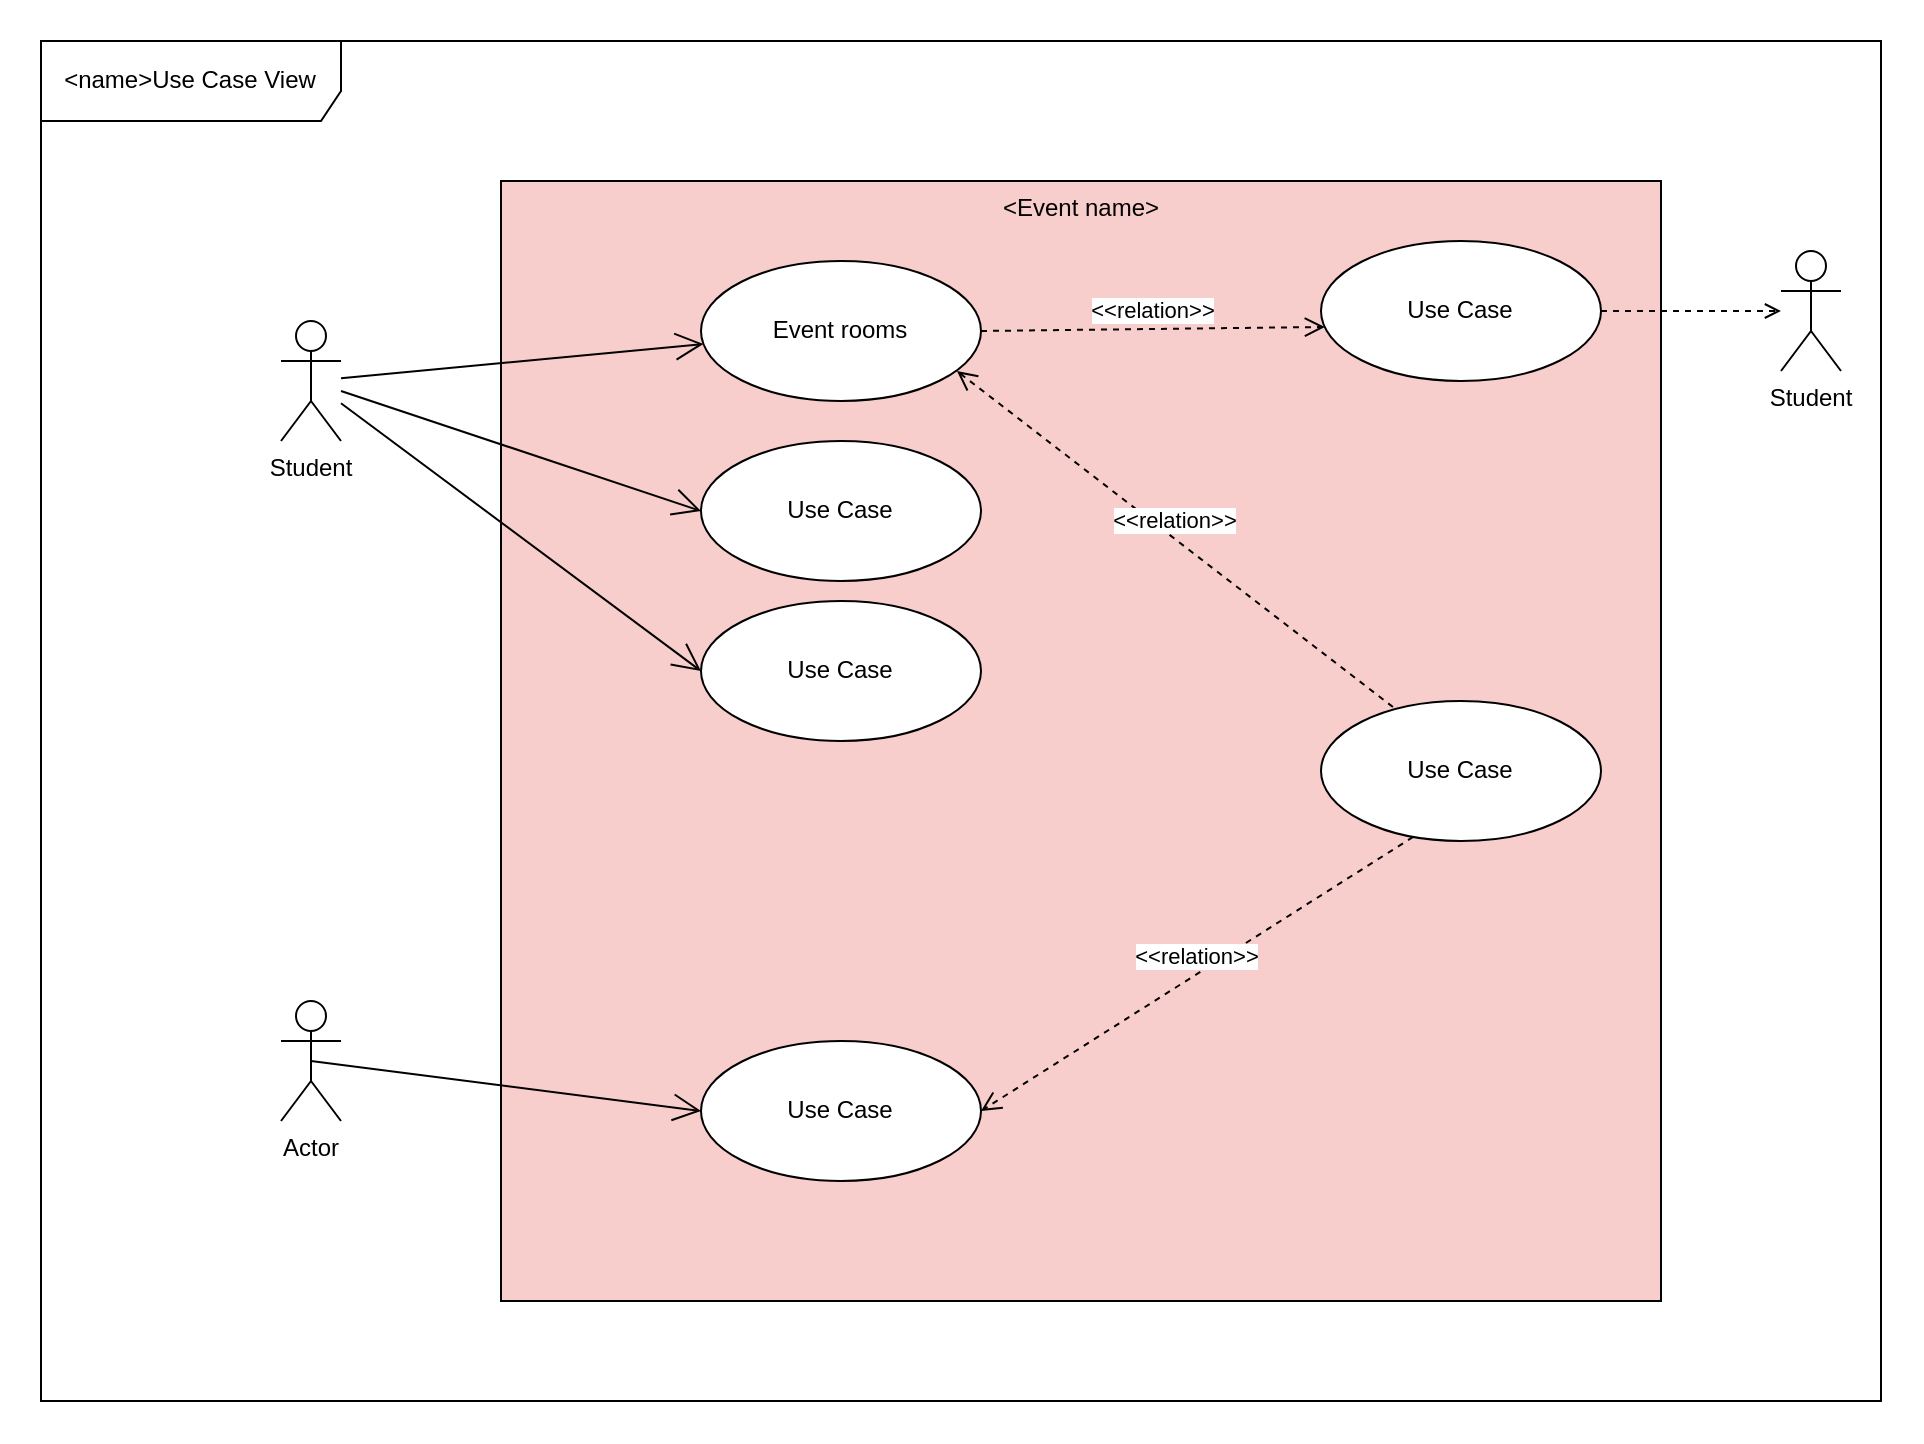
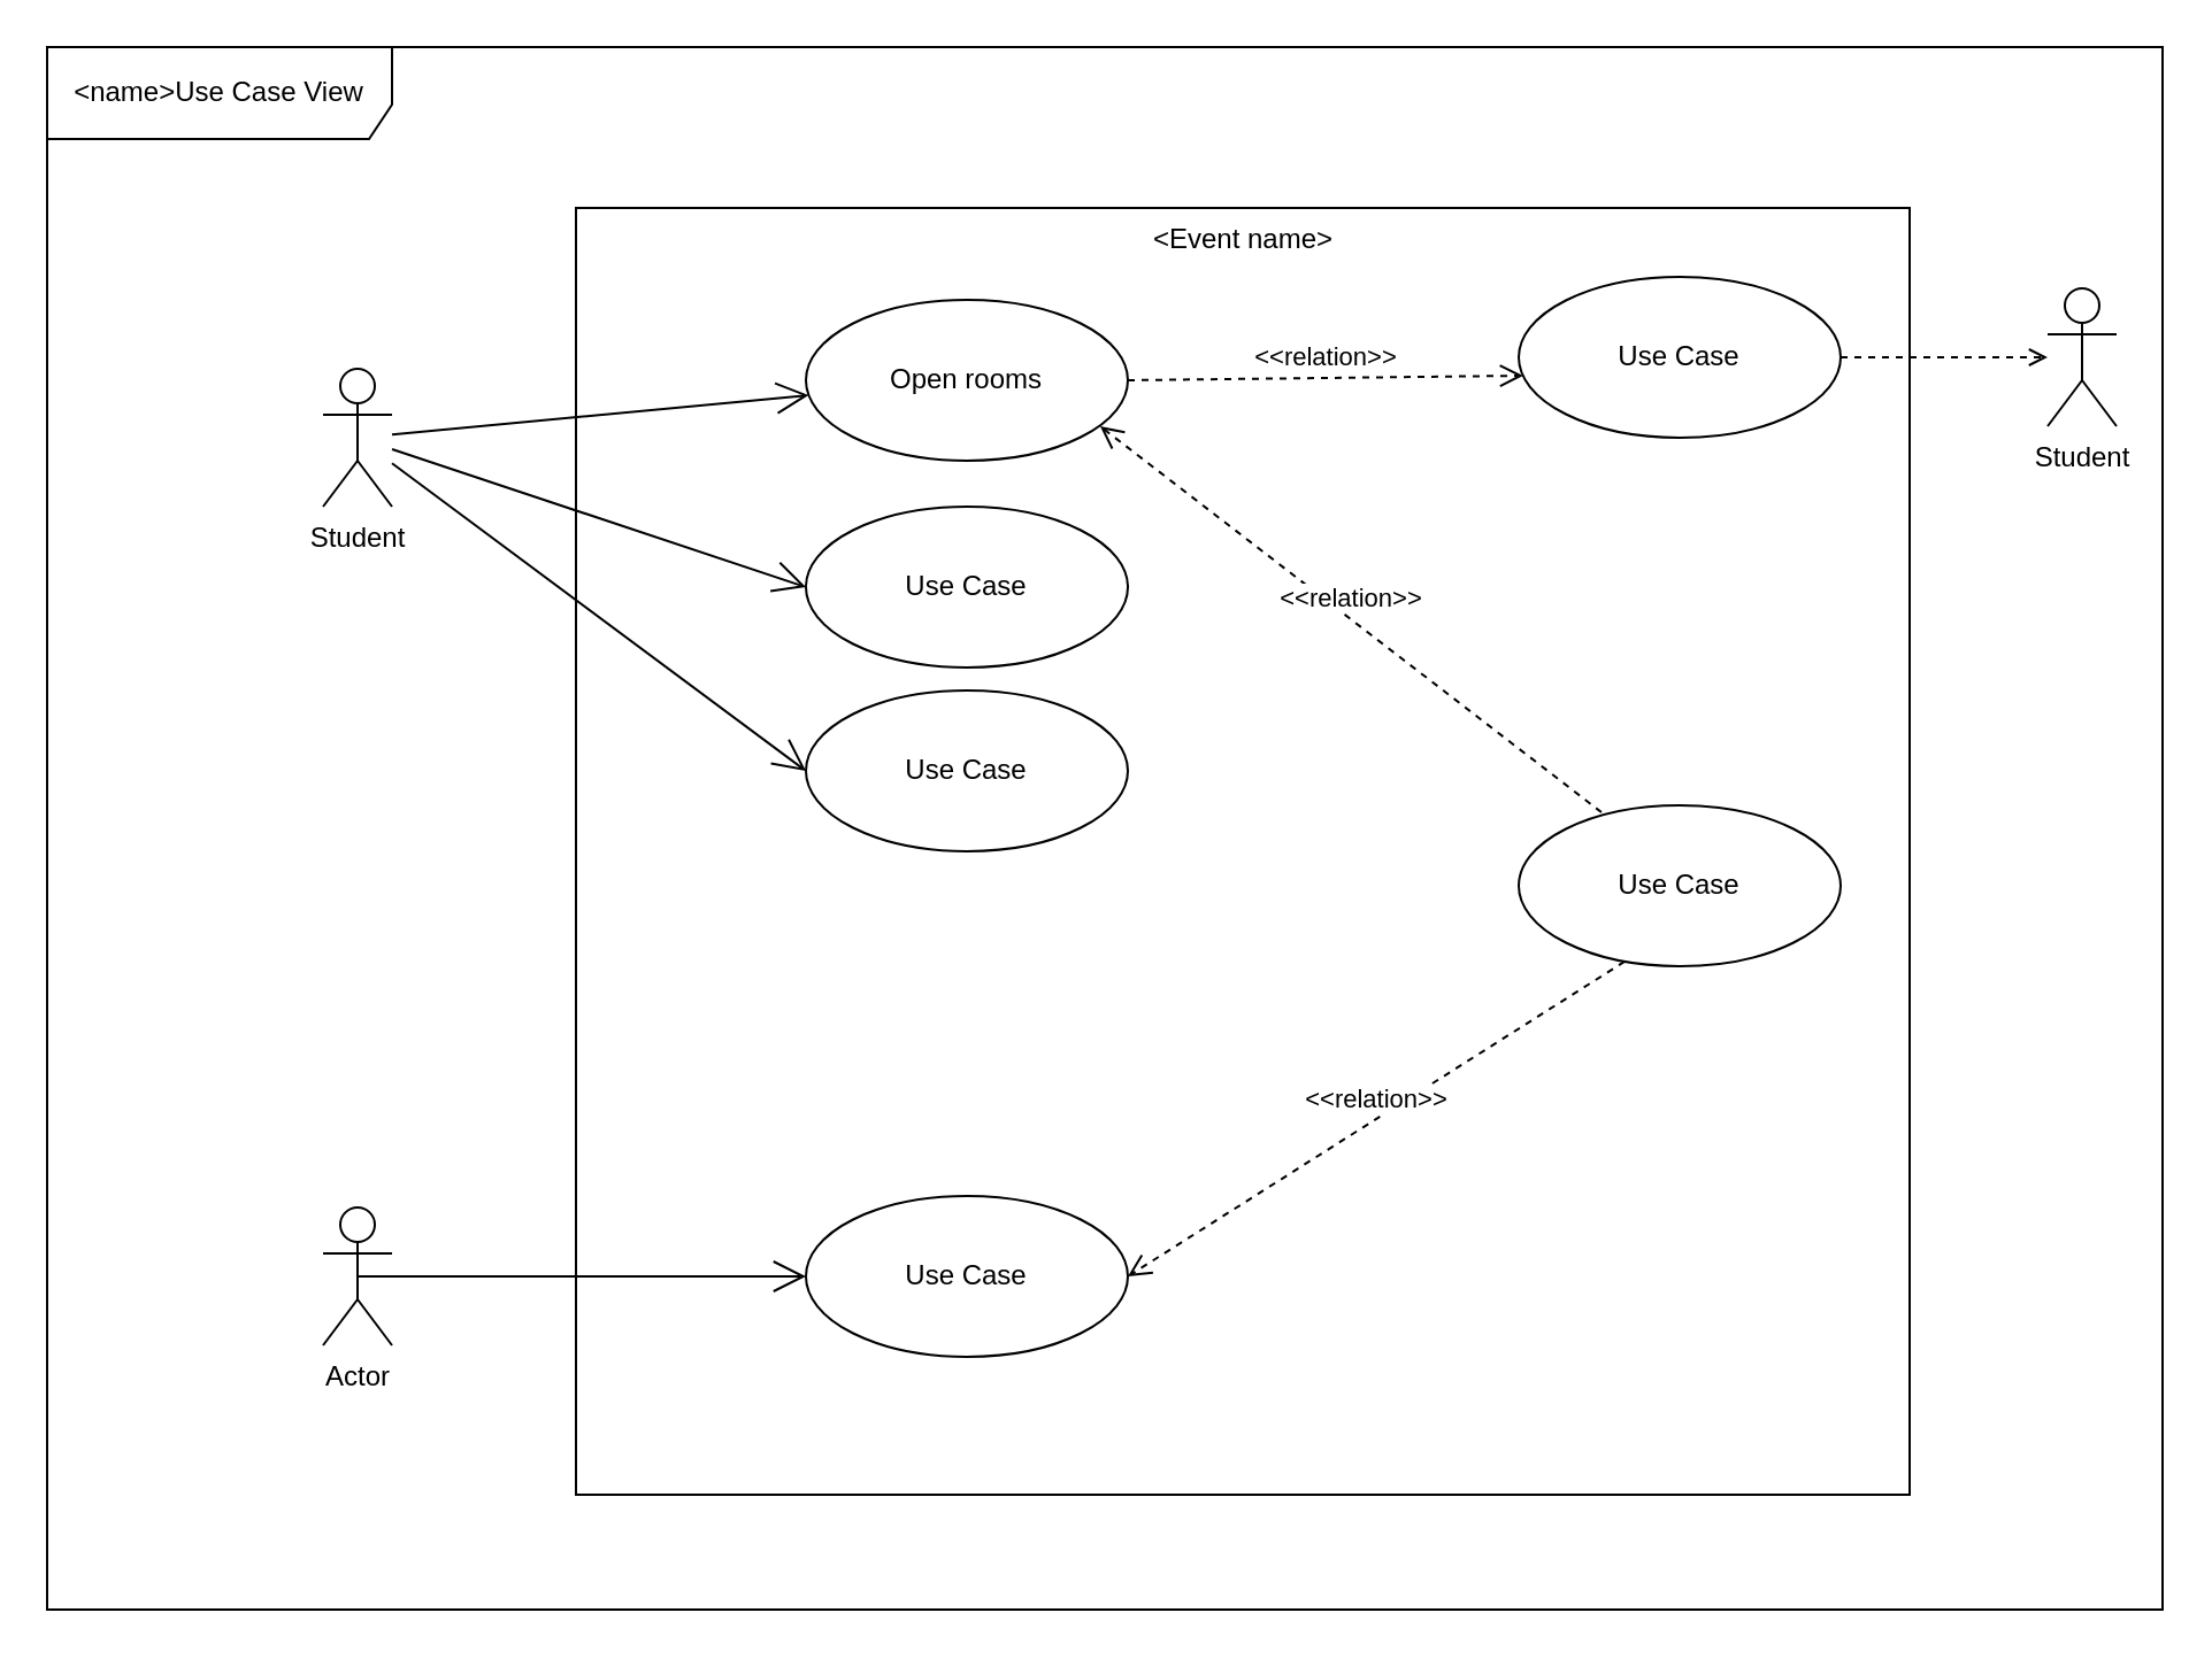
  <mxCell id="0" />
  <mxCell id="1" parent="0" />
  <mxCell id="2" value="&amp;lt;name&amp;gt;Use Case View" style="shape=umlFrame;whiteSpace=wrap;html=1;width=150;height=40;" vertex="1" parent="1"><mxGeometry x="20" y="20" width="920" height="680" as="geometry" /></mxCell>
- <mxCell id="3" value="&amp;lt;Event name&amp;gt;" style="html=1;verticalAlign=top;fillColor=#f8cecc;" vertex="1" parent="1"><mxGeometry x="250" y="90" width="580" height="560" as="geometry" /></mxCell>
- <mxCell id="4" value="Actor" style="shape=umlActor;verticalLabelPosition=bottom;verticalAlign=top;html=1;outlineConnect=0;" vertex="1" parent="1"><mxGeometry x="140" y="500" width="30" height="60" as="geometry" /></mxCell>
+ <mxCell id="3" value="&amp;lt;Event name&amp;gt;" style="html=1;verticalAlign=top;" vertex="1" parent="1"><mxGeometry x="250" y="90" width="580" height="560" as="geometry" /></mxCell>
+ <mxCell id="4" value="Actor" style="shape=umlActor;verticalLabelPosition=bottom;verticalAlign=top;html=1;outlineConnect=0;" vertex="1" parent="1"><mxGeometry x="140" y="525" width="30" height="60" as="geometry" /></mxCell>
  <mxCell id="5" value="&lt;div&gt;Student&lt;/div&gt;" style="shape=umlActor;verticalLabelPosition=bottom;verticalAlign=top;html=1;outlineConnect=0;fillColor=rgb(255, 255, 255);strokeColor=rgb(0, 0, 0);fontColor=rgb(0, 0, 0);" vertex="1" parent="1"><mxGeometry x="140" y="160" width="30" height="60" as="geometry" /></mxCell>
  <mxCell id="6" value="Use Case" style="ellipse;whiteSpace=wrap;html=1;" vertex="1" parent="1"><mxGeometry x="350" y="300" width="140" height="70" as="geometry" /></mxCell>
- <mxCell id="7" value="Event rooms" style="ellipse;whiteSpace=wrap;html=1;" vertex="1" parent="1"><mxGeometry x="350" y="130" width="140" height="70" as="geometry" /></mxCell>
+ <mxCell id="7" value="Open rooms" style="ellipse;whiteSpace=wrap;html=1;" vertex="1" parent="1"><mxGeometry x="350" y="130" width="140" height="70" as="geometry" /></mxCell>
  <mxCell id="8" value="Use Case" style="ellipse;whiteSpace=wrap;html=1;" vertex="1" parent="1"><mxGeometry x="350" y="220" width="140" height="70" as="geometry" /></mxCell>
  <mxCell id="9" value="Use Case" style="ellipse;whiteSpace=wrap;html=1;" vertex="1" parent="1"><mxGeometry x="350" y="520" width="140" height="70" as="geometry" /></mxCell>
  <mxCell id="10" value="&lt;div&gt;Student&lt;/div&gt;" style="shape=umlActor;verticalLabelPosition=bottom;verticalAlign=top;html=1;outlineConnect=0;fillColor=rgb(255, 255, 255);strokeColor=rgb(0, 0, 0);fontColor=rgb(0, 0, 0);" vertex="1" parent="1"><mxGeometry x="890" y="125" width="30" height="60" as="geometry" /></mxCell>
  <mxCell id="11" value="Use Case" style="ellipse;whiteSpace=wrap;html=1;" vertex="1" parent="1"><mxGeometry x="660" y="350" width="140" height="70" as="geometry" /></mxCell>
  <mxCell id="12" value="" style="edgeStyle=orthogonalEdgeStyle;rounded=0;orthogonalLoop=1;jettySize=auto;html=1;dashed=1;startArrow=none;startFill=0;endArrow=open;endFill=0;" edge="1" parent="1" source="13" target="10"><mxGeometry relative="1" as="geometry" /></mxCell>
  <mxCell id="13" value="Use Case" style="ellipse;whiteSpace=wrap;html=1;" vertex="1" parent="1"><mxGeometry x="660" y="120" width="140" height="70" as="geometry" /></mxCell>
  <mxCell id="14" value="" style="endArrow=open;endFill=1;endSize=12;html=1;rounded=0;" edge="1" parent="1" source="5" target="7"><mxGeometry width="160" relative="1" as="geometry"><mxPoint x="350" y="400" as="sourcePoint" /><mxPoint x="510" y="400" as="targetPoint" /></mxGeometry></mxCell>
  <mxCell id="15" value="" style="endArrow=open;endFill=1;endSize=12;html=1;rounded=0;entryX=0;entryY=0.5;entryDx=0;entryDy=0;" edge="1" parent="1" source="5" target="8"><mxGeometry width="160" relative="1" as="geometry"><mxPoint x="180" y="198.585" as="sourcePoint" /><mxPoint x="361.214" y="181.489" as="targetPoint" /></mxGeometry></mxCell>
  <mxCell id="16" value="" style="endArrow=open;endFill=1;endSize=12;html=1;rounded=0;entryX=0;entryY=0.5;entryDx=0;entryDy=0;" edge="1" parent="1" source="5" target="6"><mxGeometry width="160" relative="1" as="geometry"><mxPoint x="190" y="208.585" as="sourcePoint" /><mxPoint x="371.214" y="191.489" as="targetPoint" /></mxGeometry></mxCell>
  <mxCell id="17" value="" style="endArrow=open;endFill=1;endSize=12;html=1;rounded=0;exitX=0.5;exitY=0.5;exitDx=0;exitDy=0;exitPerimeter=0;entryX=0;entryY=0.5;entryDx=0;entryDy=0;" edge="1" parent="1" source="4" target="9"><mxGeometry width="160" relative="1" as="geometry"><mxPoint x="200" y="218.585" as="sourcePoint" /><mxPoint x="381.214" y="201.489" as="targetPoint" /></mxGeometry></mxCell>
  <mxCell id="18" value="&amp;lt;&amp;lt;relation&amp;gt;&amp;gt;" style="html=1;verticalAlign=bottom;endArrow=open;dashed=1;endSize=8;rounded=0;entryX=0.014;entryY=0.614;entryDx=0;entryDy=0;entryPerimeter=0;exitX=1;exitY=0.5;exitDx=0;exitDy=0;" edge="1" parent="1" source="7" target="13"><mxGeometry relative="1" as="geometry"><mxPoint x="470" y="400" as="sourcePoint" /><mxPoint x="390" y="400" as="targetPoint" /></mxGeometry></mxCell>
  <mxCell id="19" value="&amp;lt;&amp;lt;relation&amp;gt;&amp;gt;" style="html=1;verticalAlign=bottom;endArrow=open;dashed=1;endSize=8;rounded=0;entryX=0.914;entryY=0.786;entryDx=0;entryDy=0;entryPerimeter=0;exitX=0.257;exitY=0.043;exitDx=0;exitDy=0;exitPerimeter=0;" edge="1" parent="1" source="11" target="7"><mxGeometry relative="1" as="geometry"><mxPoint x="500" y="175" as="sourcePoint" /><mxPoint x="671.96" y="172.98" as="targetPoint" /></mxGeometry></mxCell>
  <mxCell id="20" value="&amp;lt;&amp;lt;relation&amp;gt;&amp;gt;" style="html=1;verticalAlign=bottom;endArrow=open;dashed=1;endSize=8;rounded=0;entryX=1;entryY=0.5;entryDx=0;entryDy=0;exitX=0.329;exitY=0.971;exitDx=0;exitDy=0;exitPerimeter=0;" edge="1" parent="1" source="11" target="9"><mxGeometry relative="1" as="geometry"><mxPoint x="510" y="185" as="sourcePoint" /><mxPoint x="681.96" y="182.98" as="targetPoint" /></mxGeometry></mxCell>
